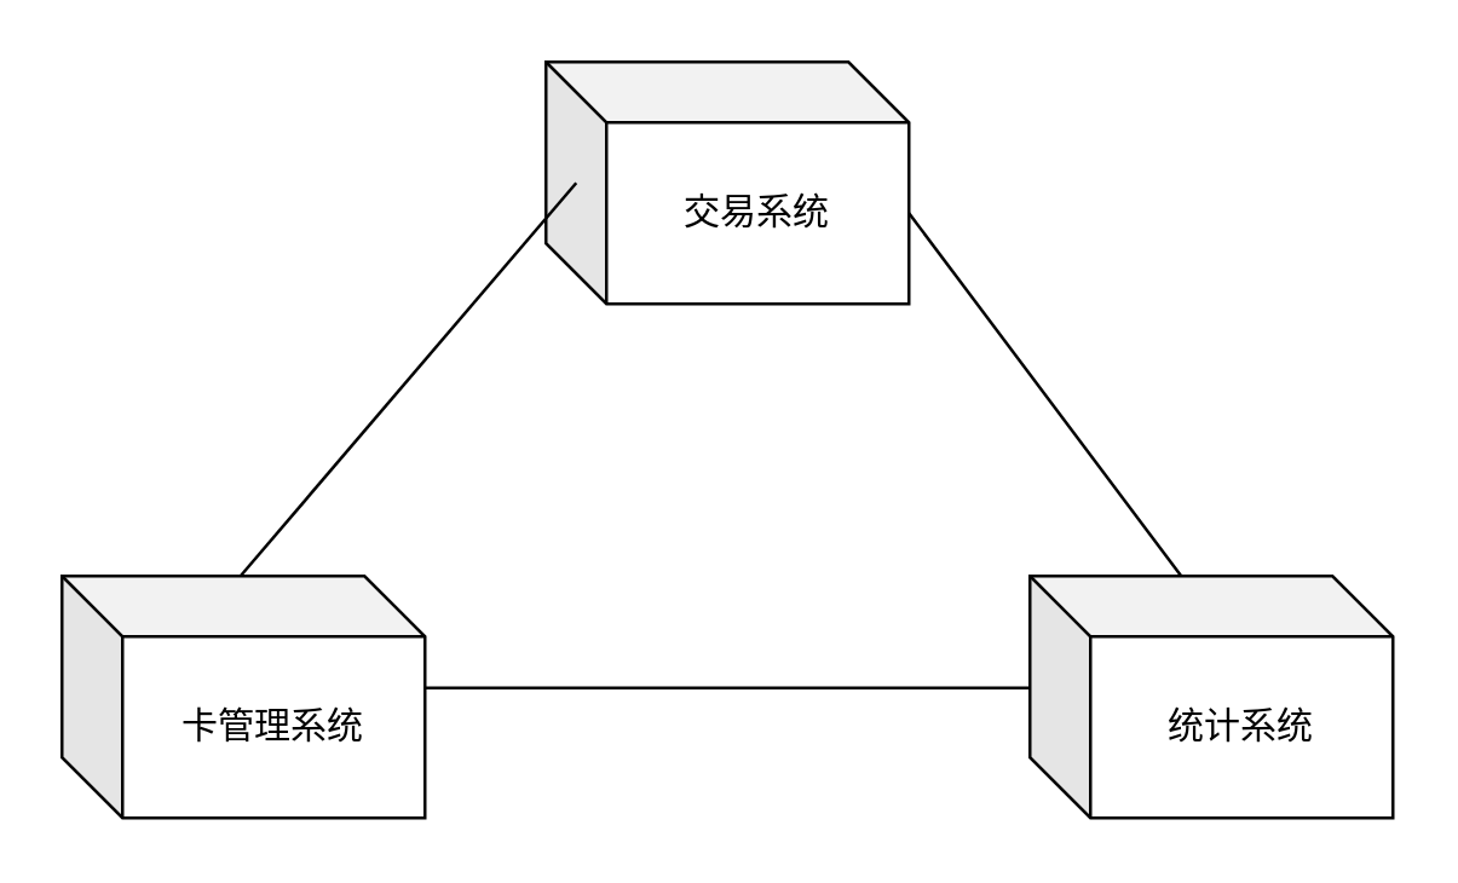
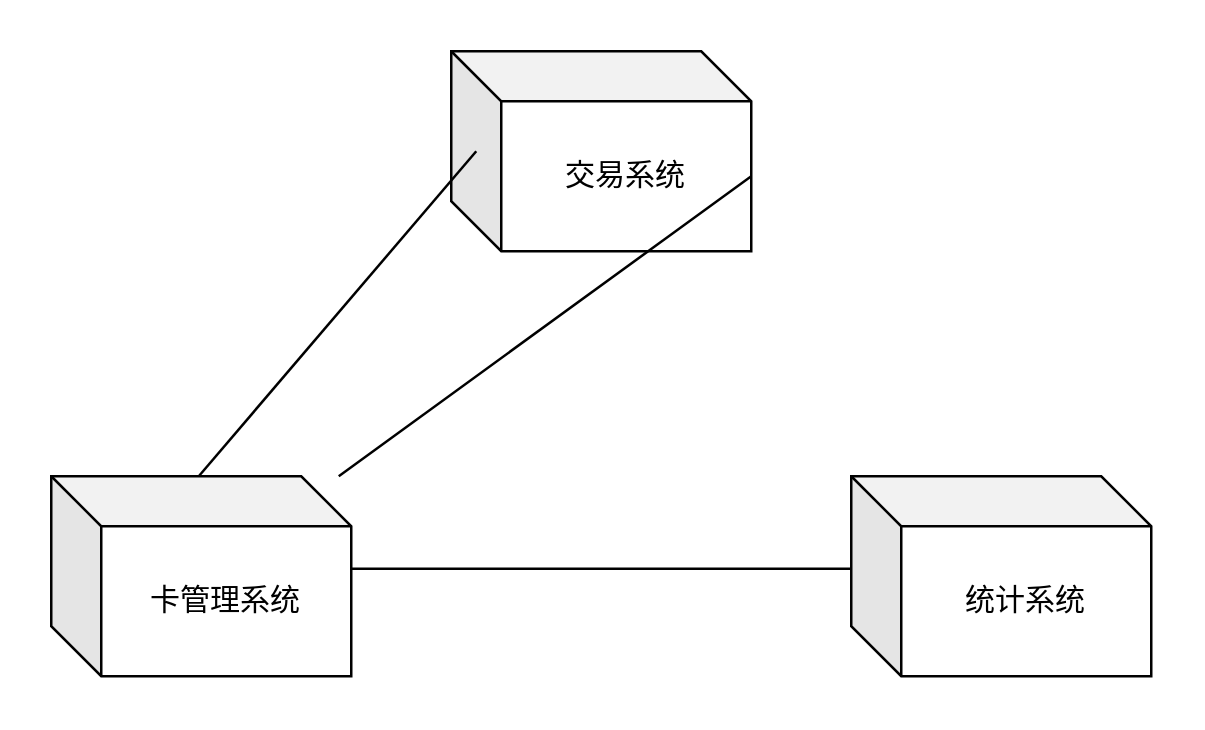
  <mxCell id="0" />
  <mxCell id="1" parent="0" />
  <mxCell id="2" value="卡管理系统" style="shape=cube;whiteSpace=wrap;html=1;boundedLbl=1;backgroundOutline=1;darkOpacity=0.05;darkOpacity2=0.1;labelBackgroundColor=none;" parent="1" vertex="1"><mxGeometry x="20" y="190" width="120" height="80" as="geometry" /></mxCell>
  <mxCell id="3" value="交易系统&lt;br&gt;" style="shape=cube;whiteSpace=wrap;html=1;boundedLbl=1;backgroundOutline=1;darkOpacity=0.05;darkOpacity2=0.1;labelBackgroundColor=none;" parent="1" vertex="1"><mxGeometry x="180" y="20" width="120" height="80" as="geometry" /></mxCell>
  <mxCell id="4" value="统计系统" style="shape=cube;whiteSpace=wrap;html=1;boundedLbl=1;backgroundOutline=1;darkOpacity=0.05;darkOpacity2=0.1;labelBackgroundColor=none;" parent="1" vertex="1"><mxGeometry x="340" y="190" width="120" height="80" as="geometry" /></mxCell>
  <mxCell id="5" value="" style="endArrow=none;html=1;fontColor=#000000;" parent="1" edge="1"><mxGeometry width="50" height="50" relative="1" as="geometry"><mxPoint x="140" y="227" as="sourcePoint" /><mxPoint x="340" y="227" as="targetPoint" /></mxGeometry></mxCell>
  <mxCell id="6" value="" style="endArrow=none;html=1;fontColor=#000000;" parent="1" edge="1"><mxGeometry width="50" height="50" relative="1" as="geometry"><mxPoint x="79" y="190" as="sourcePoint" /><mxPoint x="190" y="60" as="targetPoint" /></mxGeometry></mxCell>
- <mxCell id="7" value="" style="endArrow=none;html=1;fontColor=#000000;entryX=0;entryY=0;entryDx=50;entryDy=0;entryPerimeter=0;exitX=0;exitY=0;exitDx=120;exitDy=50;exitPerimeter=0;" parent="1" source="3" target="4" edge="1"><mxGeometry width="50" height="50" relative="1" as="geometry"><mxPoint x="300" y="70" as="sourcePoint" /><mxPoint x="350" y="20" as="targetPoint" /></mxGeometry></mxCell>
+ <mxCell id="7" value="" style="endArrow=none;html=1;fontColor=#000000;exitX=0;exitY=0;exitDx=120;exitDy=50;exitPerimeter=0;" parent="1" source="3" target="2" edge="1"><mxGeometry width="50" height="50" relative="1" as="geometry"><mxPoint x="300" y="70" as="sourcePoint" /><mxPoint x="350" y="20" as="targetPoint" /></mxGeometry></mxCell>
